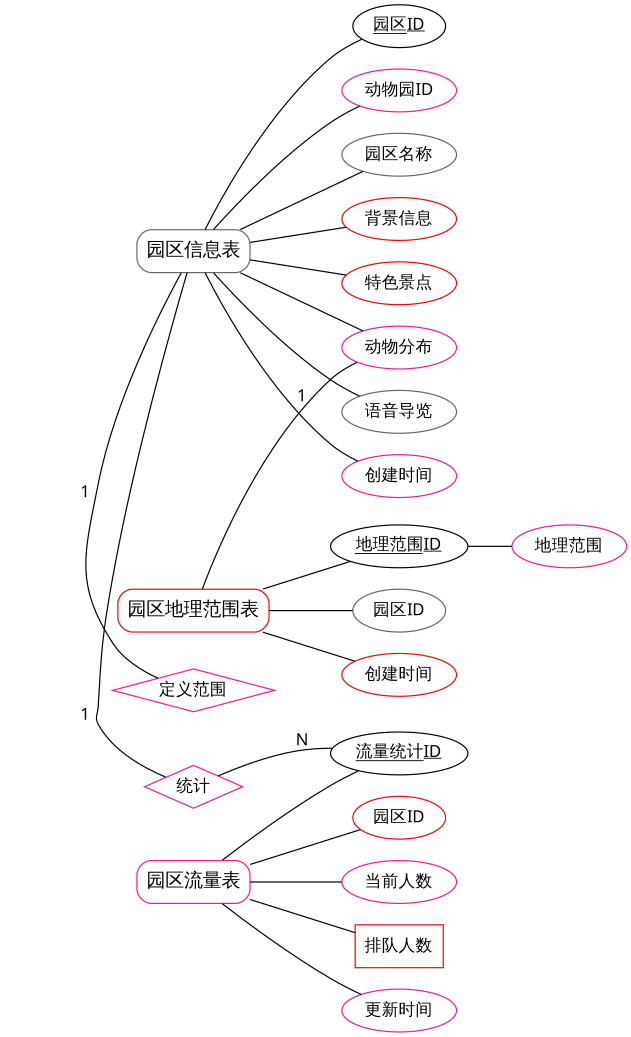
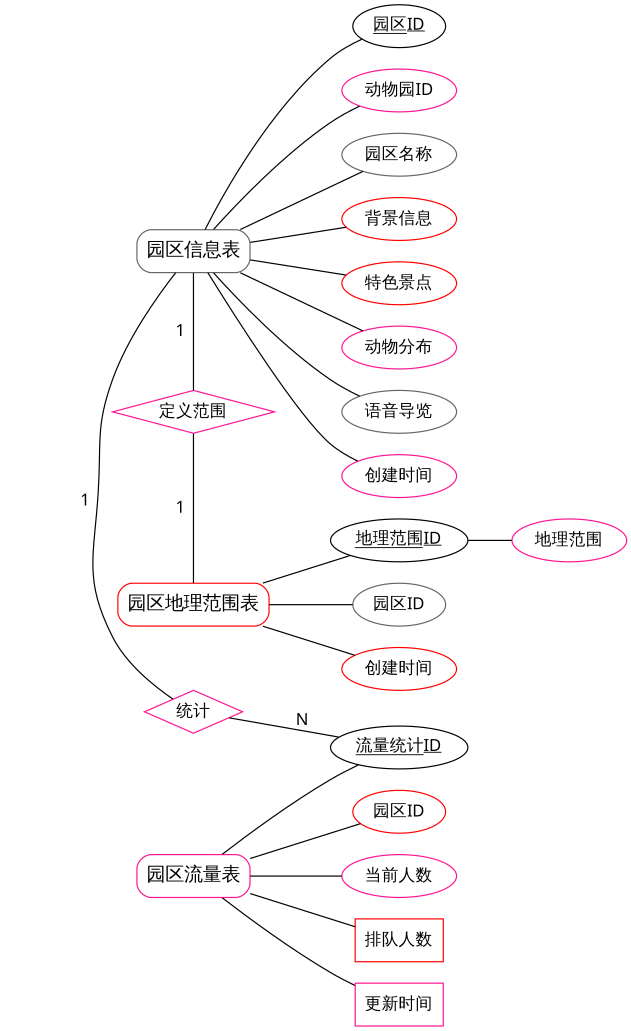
  digraph {
    rankdir=LR
    splines=spline
    node [color=deeppink fillcolor=white fontname="Microsoft YaHei" fontsize=14 shape=ellipse style=filled]
    edge [color=black dir=none fontname="Microsoft YaHei" fontsize=14]
    n1 [color=gray40 fontsize=16 label="园区信息表" shape=box style="rounded,filled"]
    n2 [label=<<u>园区ID</u>> color=""]
    n3 [label="动物园ID"]
    n4 [color=gray40 label="园区名称"]
    n5 [color=red label="背景信息"]
    n6 [color=red label="特色景点"]
    n7 [label="动物分布"]
    n8 [color=gray40 label="语音导览"]
    n9 [label="创建时间"]
    n10 [label="定义范围" shape=diamond]
    n11 [label="统计" shape=diamond]
    n12 [color=red fontsize=16 label="园区地理范围表" shape=box style="rounded,filled"]
    n13 [label=<<u>流量统计ID</u>> color=""]
    n14 [label=<<u>地理范围ID</u>> color=""]
    n15 [color=gray40 label="园区ID"]
    n16 [color=red label="创建时间"]
    n17 [label="地理范围"]
    n18 [fontsize=16 label="园区流量表" shape=box style="rounded,filled"]
    n19 [color=red label="园区ID"]
    n20 [label="当前人数"]
    n21 [color=red label="排队人数" shape=box]
-   n22 [label="更新时间"]
+   n22 [label="更新时间" shape=box]
    n1 -> n2
    n1 -> n3
    n1 -> n4
    n1 -> n5
    n1 -> n6
    n1 -> n7
    n1 -> n8
    n1 -> n9
    n1 -> n10 [constraint=false label=1]
    n1 -> n11 [constraint=false label=1]
-   n7 -> n12 [constraint=false label=1]
+   n10 -> n12 [constraint=false label=1]
    n11 -> n13 [constraint=false label=N]
    n12 -> n14
    n12 -> n15
    n12 -> n16
    n14 -> n17
    n18 -> n13
    n18 -> n19
    n18 -> n20
    n18 -> n21
    n18 -> n22
  }
